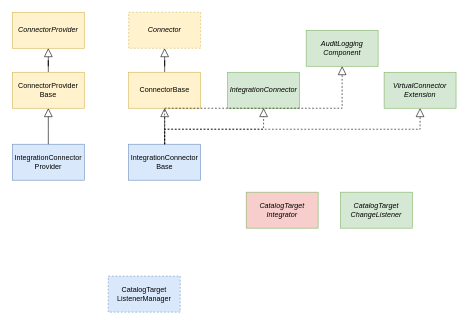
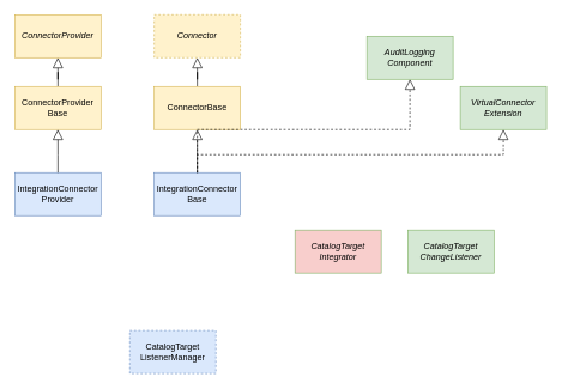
  <mxCell id="0" />
  <mxCell id="1" parent="0" />
- <mxCell id="2" value="IntegrationConnector" style="rounded=0;whiteSpace=wrap;html=1;fontStyle=2;fillColor=#d5e8d4;strokeColor=#82b366;" vertex="1" parent="1"><mxGeometry x="379" y="120" width="120" height="60" as="geometry" /></mxCell>
  <mxCell id="3" value="IntegrationConnector&lt;div&gt;Base&lt;/div&gt;" style="rounded=0;whiteSpace=wrap;html=1;fillColor=#dae8fc;strokeColor=#6c8ebf;" vertex="1" parent="1"><mxGeometry x="214" y="240" width="120" height="60" as="geometry" /></mxCell>
  <mxCell id="4" value="CatalogTarget&lt;div&gt;ChangeListener&lt;/div&gt;" style="rounded=0;whiteSpace=wrap;html=1;fontStyle=2;fillColor=#d5e8d4;strokeColor=#82b366;" vertex="1" parent="1"><mxGeometry x="567" y="320" width="120" height="60" as="geometry" /></mxCell>
  <mxCell id="5" value="IntegrationConnector&lt;div&gt;Provider&lt;/div&gt;" style="rounded=0;whiteSpace=wrap;html=1;fillColor=#dae8fc;strokeColor=#6c8ebf;" vertex="1" parent="1"><mxGeometry x="20" y="240" width="120" height="60" as="geometry" /></mxCell>
  <mxCell id="6" value="ConnectorProvider" style="rounded=0;whiteSpace=wrap;html=1;fontStyle=2;fillColor=#fff2cc;strokeColor=#d6b656;" vertex="1" parent="1"><mxGeometry x="20" y="20" width="120" height="60" as="geometry" /></mxCell>
  <mxCell id="7" style="edgeStyle=orthogonalEdgeStyle;rounded=0;orthogonalLoop=1;jettySize=auto;html=1;endArrow=block;endFill=0;strokeWidth=1;endSize=12;" edge="1" parent="1" source="8" target="6"><mxGeometry relative="1" as="geometry" /></mxCell>
  <mxCell id="8" value="ConnectorProvider&lt;div&gt;Base&lt;/div&gt;" style="rounded=0;whiteSpace=wrap;html=1;fillColor=#fff2cc;strokeColor=#d6b656;" vertex="1" parent="1"><mxGeometry x="20" y="120" width="120" height="60" as="geometry" /></mxCell>
  <mxCell id="9" style="edgeStyle=orthogonalEdgeStyle;rounded=0;orthogonalLoop=1;jettySize=auto;html=1;endArrow=block;endFill=0;strokeWidth=1;endSize=12;exitX=0.5;exitY=0;exitDx=0;exitDy=0;" edge="1" parent="1" source="5"><mxGeometry relative="1" as="geometry"><mxPoint x="90" y="130" as="sourcePoint" /><mxPoint x="80" y="180" as="targetPoint" /></mxGeometry></mxCell>
  <mxCell id="10" value="Connector" style="rounded=0;whiteSpace=wrap;html=1;fontStyle=2;fillColor=#fff2cc;strokeColor=#d6b656;dashed=1;" vertex="1" parent="1"><mxGeometry x="214" y="20" width="120" height="60" as="geometry" /></mxCell>
  <mxCell id="11" style="edgeStyle=orthogonalEdgeStyle;rounded=0;orthogonalLoop=1;jettySize=auto;html=1;endArrow=block;endFill=0;strokeWidth=1;endSize=12;" edge="1" parent="1" source="12" target="10"><mxGeometry relative="1" as="geometry" /></mxCell>
  <mxCell id="12" value="Connector&lt;span style=&quot;background-color: initial;&quot;&gt;Base&lt;/span&gt;" style="rounded=0;whiteSpace=wrap;html=1;fillColor=#fff2cc;strokeColor=#d6b656;" vertex="1" parent="1"><mxGeometry x="214" y="120" width="120" height="60" as="geometry" /></mxCell>
  <mxCell id="13" style="edgeStyle=orthogonalEdgeStyle;rounded=0;orthogonalLoop=1;jettySize=auto;html=1;endArrow=block;endFill=0;strokeWidth=1;endSize=12;exitX=0.5;exitY=0;exitDx=0;exitDy=0;" edge="1" parent="1" source="3"><mxGeometry relative="1" as="geometry"><mxPoint x="274" y="240" as="sourcePoint" /><mxPoint x="274" y="180" as="targetPoint" /></mxGeometry></mxCell>
- <mxCell id="14" style="edgeStyle=orthogonalEdgeStyle;rounded=0;orthogonalLoop=1;jettySize=auto;html=1;endArrow=block;endFill=0;strokeWidth=1;endSize=12;exitX=0.5;exitY=0;exitDx=0;exitDy=0;dashed=1;" edge="1" parent="1" source="3" target="2"><mxGeometry relative="1" as="geometry"><mxPoint x="284" y="250" as="sourcePoint" /><mxPoint x="284" y="190" as="targetPoint" /></mxGeometry></mxCell>
  <mxCell id="15" value="AuditLogging&lt;div&gt;Component&lt;/div&gt;" style="rounded=0;whiteSpace=wrap;html=1;fontStyle=2;fillColor=#d5e8d4;strokeColor=#82b366;" vertex="1" parent="1"><mxGeometry x="510" y="50" width="120" height="60" as="geometry" /></mxCell>
  <mxCell id="16" style="edgeStyle=orthogonalEdgeStyle;rounded=0;orthogonalLoop=1;jettySize=auto;html=1;endArrow=block;endFill=0;strokeWidth=1;endSize=12;exitX=0.5;exitY=0;exitDx=0;exitDy=0;dashed=1;" edge="1" parent="1" target="15" source="3"><mxGeometry relative="1" as="geometry"><mxPoint x="284" y="250" as="sourcePoint" /><mxPoint x="294" y="200" as="targetPoint" /></mxGeometry></mxCell>
  <mxCell id="17" value="VirtualConnector&lt;div&gt;Extension&lt;/div&gt;" style="rounded=0;whiteSpace=wrap;html=1;fontStyle=2;fillColor=#d5e8d4;strokeColor=#82b366;" vertex="1" parent="1"><mxGeometry x="640" y="120" width="120" height="60" as="geometry" /></mxCell>
  <mxCell id="18" style="edgeStyle=orthogonalEdgeStyle;rounded=0;orthogonalLoop=1;jettySize=auto;html=1;endArrow=block;endFill=0;strokeWidth=1;endSize=12;exitX=0.5;exitY=0;exitDx=0;exitDy=0;dashed=1;" edge="1" parent="1" target="17" source="3"><mxGeometry relative="1" as="geometry"><mxPoint x="510" y="239.5" as="sourcePoint" /><mxPoint x="520" y="189.5" as="targetPoint" /></mxGeometry></mxCell>
  <mxCell id="19" value="CatalogTarget&lt;div&gt;Integrator&lt;/div&gt;" style="rounded=0;whiteSpace=wrap;html=1;fontStyle=2;fillColor=#f8cecc;strokeColor=#82b366;" vertex="1" parent="1"><mxGeometry x="410" y="320" width="120" height="60" as="geometry" /></mxCell>
  <mxCell id="20" value="CatalogTarget&lt;div&gt;ListenerManager&lt;/div&gt;" style="rounded=0;whiteSpace=wrap;html=1;fillColor=#dae8fc;strokeColor=#6c8ebf;dashed=1;" vertex="1" parent="1"><mxGeometry x="180" y="460" width="120" height="60" as="geometry" /></mxCell>
